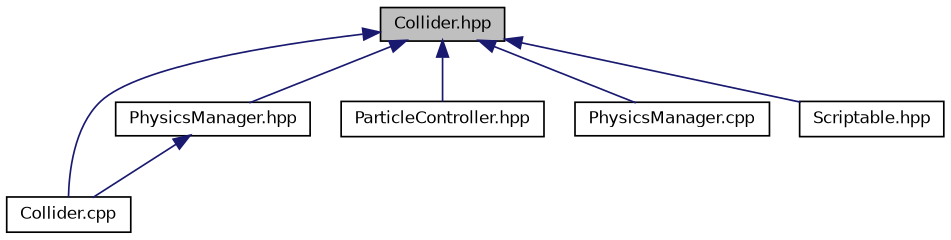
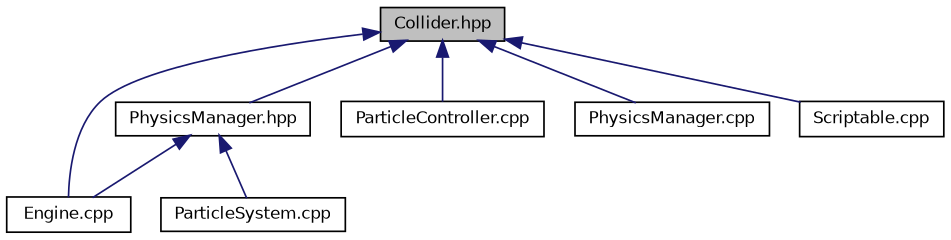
  digraph {
    node [color=black fillcolor=white fontname=Helvetica fontsize=10 shape=record style=filled]
    edge [color=midnightblue dir=back fontname=Helvetica fontsize=10 labelfontname=Helvetica labelfontsize=10 style=solid]
    n1 [fillcolor=grey75 fontcolor=black height=0.2 label="Collider.hpp" width=0.4]
-   n2 [height=0.2 label="Collider.cpp" width=0.4]
+   n2 [height=0.2 label="Engine.cpp" width=0.4]
    n3 [height=0.2 label="PhysicsManager.hpp" width=0.4]
-   n4 [height=0.2 label="ParticleController.hpp" width=0.4]
+   n4 [height=0.2 label="ParticleController.cpp" width=0.4]
    n5 [height=0.2 label="PhysicsManager.cpp" width=0.4]
-   n6 [height=0.2 label="Scriptable.hpp" width=0.4]
+   n6 [height=0.2 label="Scriptable.cpp" width=0.4]
+   n7 [height=0.2 label="ParticleSystem.cpp" width=0.4]
    n1 -> n2
    n1 -> n3
    n1 -> n4
    n1 -> n5
    n1 -> n6
    n3 -> n2
+   n3 -> n7
  }
